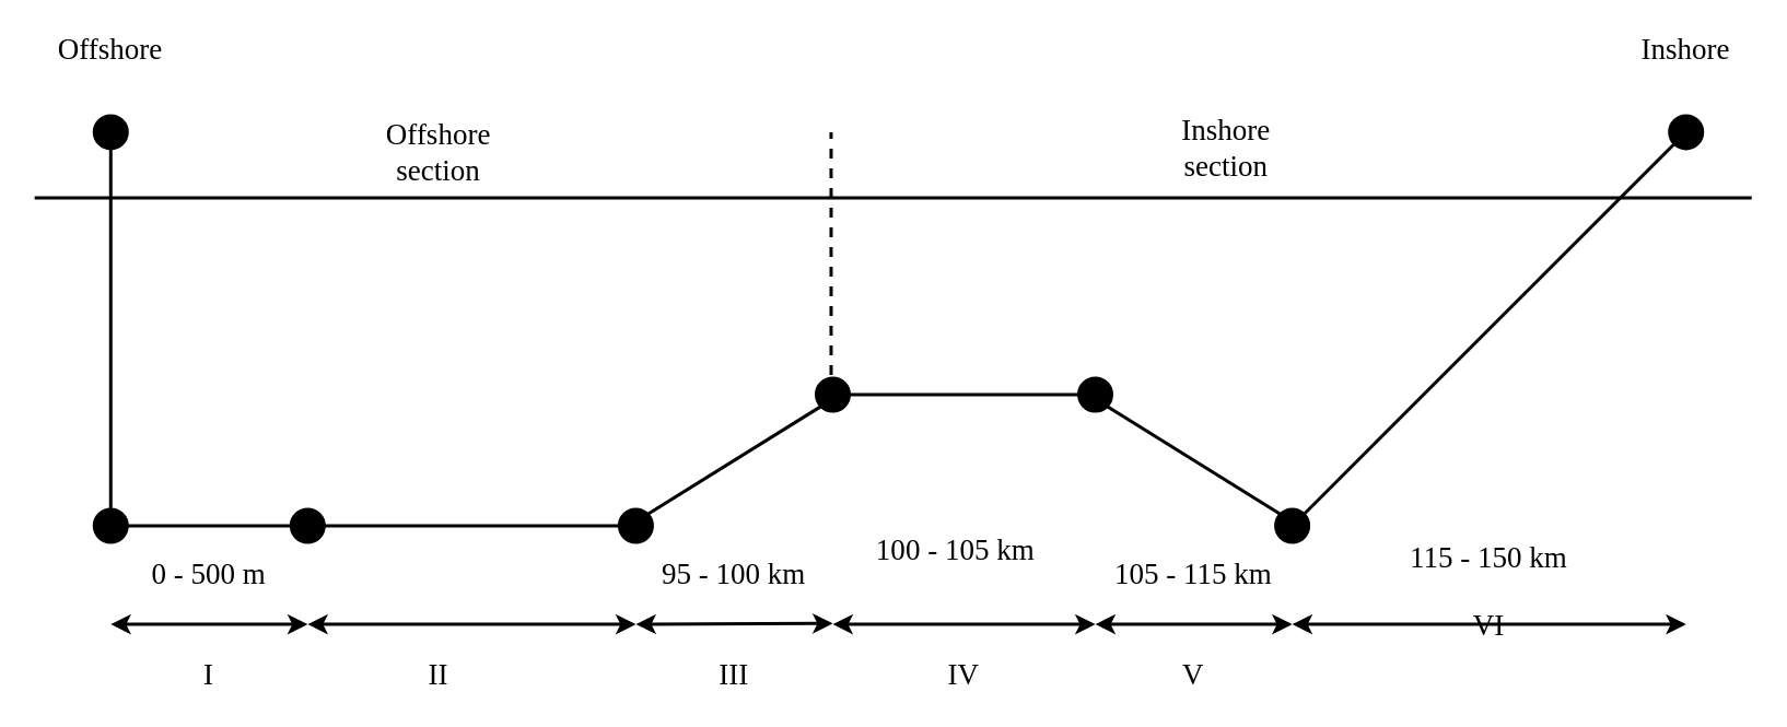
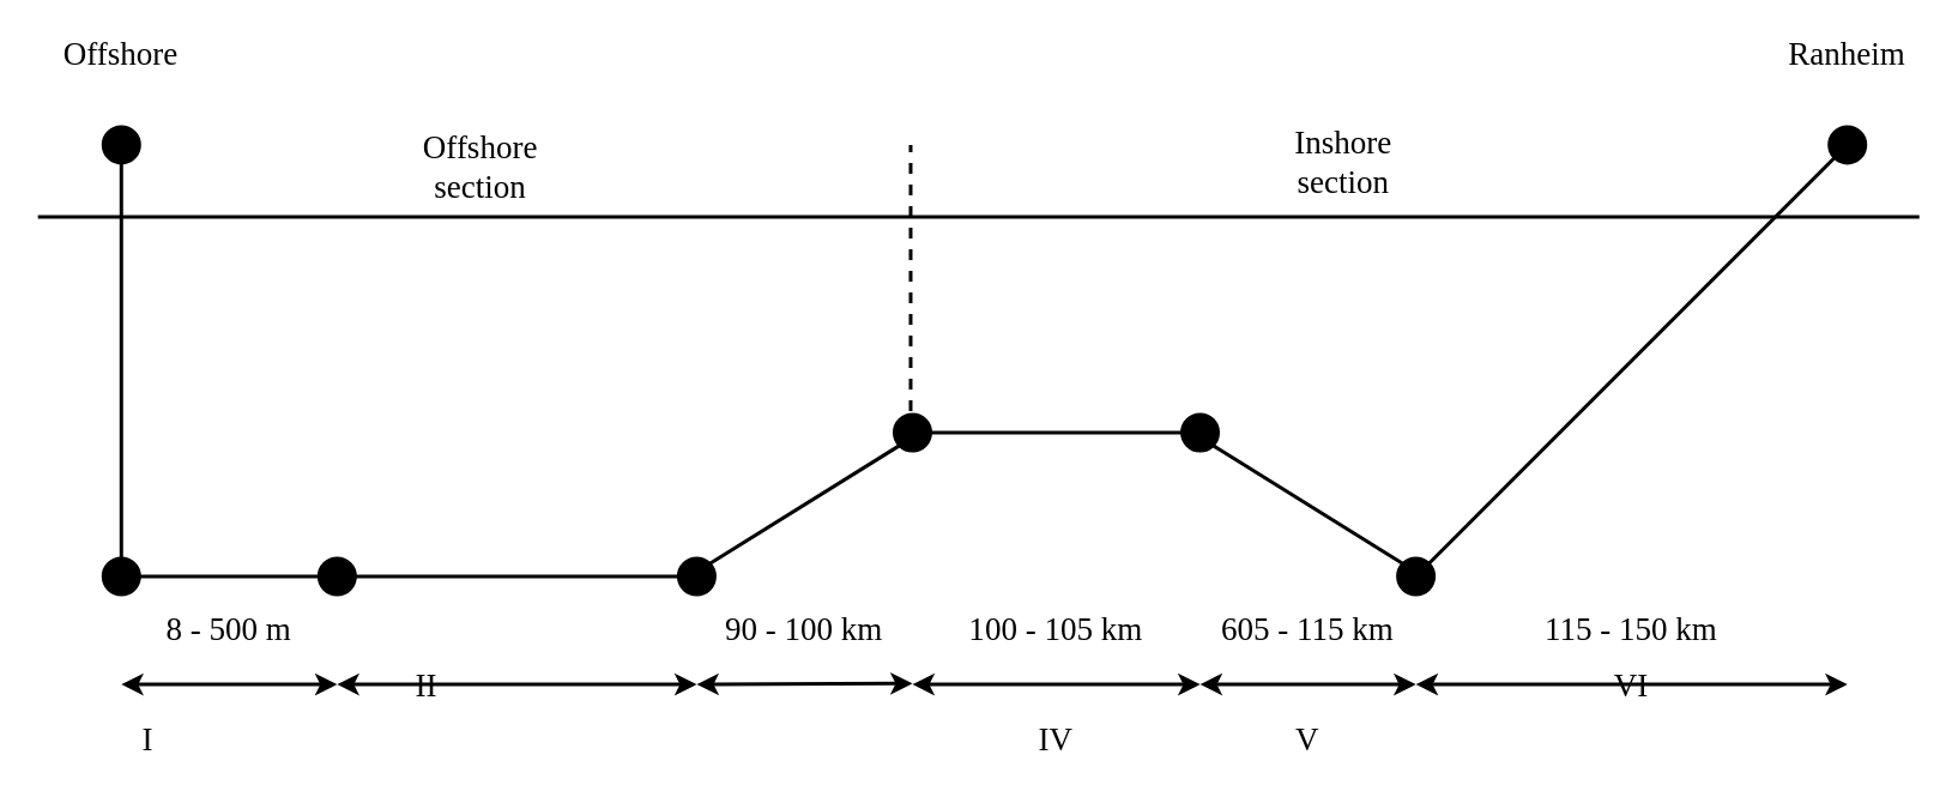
  <mxCell id="0" />
  <mxCell id="1" parent="0" />
  <mxCell id="2" style="edgeStyle=orthogonalEdgeStyle;rounded=0;orthogonalLoop=1;jettySize=auto;html=1;entryX=0;entryY=0.5;entryDx=0;entryDy=0;endArrow=none;endFill=0;strokeWidth=2;" edge="1" parent="1" source="3" target="7"><mxGeometry relative="1" as="geometry" /></mxCell>
  <mxCell id="3" value="" style="ellipse;whiteSpace=wrap;html=1;aspect=fixed;strokeWidth=2;fillColor=#000000;" vertex="1" parent="1"><mxGeometry x="57" y="310" width="20" height="20" as="geometry" /></mxCell>
  <mxCell id="4" style="edgeStyle=orthogonalEdgeStyle;rounded=0;orthogonalLoop=1;jettySize=auto;html=1;exitX=0.5;exitY=1;exitDx=0;exitDy=0;entryX=0.5;entryY=0;entryDx=0;entryDy=0;endArrow=none;endFill=0;strokeWidth=2;" edge="1" parent="1" source="5" target="3"><mxGeometry relative="1" as="geometry" /></mxCell>
  <mxCell id="5" value="" style="ellipse;whiteSpace=wrap;html=1;aspect=fixed;strokeWidth=2;fillColor=#000000;" vertex="1" parent="1"><mxGeometry x="57" y="70" width="20" height="20" as="geometry" /></mxCell>
  <mxCell id="6" style="edgeStyle=orthogonalEdgeStyle;rounded=0;orthogonalLoop=1;jettySize=auto;html=1;exitX=1;exitY=0.5;exitDx=0;exitDy=0;entryX=0;entryY=0.5;entryDx=0;entryDy=0;endArrow=none;endFill=0;strokeWidth=2;" edge="1" parent="1" source="7" target="9"><mxGeometry relative="1" as="geometry" /></mxCell>
  <mxCell id="7" value="" style="ellipse;whiteSpace=wrap;html=1;aspect=fixed;strokeWidth=2;fillColor=#000000;" vertex="1" parent="1"><mxGeometry x="177" y="310" width="20" height="20" as="geometry" /></mxCell>
  <mxCell id="8" style="rounded=0;orthogonalLoop=1;jettySize=auto;html=1;exitX=1;exitY=0;exitDx=0;exitDy=0;entryX=0;entryY=1;entryDx=0;entryDy=0;endArrow=none;endFill=0;strokeWidth=2;" edge="1" parent="1" source="9" target="37"><mxGeometry relative="1" as="geometry" /></mxCell>
  <mxCell id="9" value="" style="ellipse;whiteSpace=wrap;html=1;aspect=fixed;strokeWidth=2;fillColor=#000000;" vertex="1" parent="1"><mxGeometry x="377" y="310" width="20" height="20" as="geometry" /></mxCell>
  <mxCell id="10" style="edgeStyle=none;rounded=0;orthogonalLoop=1;jettySize=auto;html=1;exitX=1;exitY=0.5;exitDx=0;exitDy=0;entryX=0;entryY=0.5;entryDx=0;entryDy=0;endArrow=none;endFill=0;strokeWidth=2;" edge="1" parent="1" source="37" target="12"><mxGeometry relative="1" as="geometry" /></mxCell>
  <mxCell id="11" style="edgeStyle=none;rounded=0;orthogonalLoop=1;jettySize=auto;html=1;exitX=1;exitY=1;exitDx=0;exitDy=0;entryX=0;entryY=0;entryDx=0;entryDy=0;endArrow=none;endFill=0;strokeWidth=2;" edge="1" parent="1" source="12" target="14"><mxGeometry relative="1" as="geometry" /></mxCell>
  <mxCell id="12" value="" style="ellipse;whiteSpace=wrap;html=1;aspect=fixed;strokeWidth=2;fillColor=#000000;" vertex="1" parent="1"><mxGeometry x="657" y="230" width="20" height="20" as="geometry" /></mxCell>
  <mxCell id="13" style="edgeStyle=none;rounded=0;orthogonalLoop=1;jettySize=auto;html=1;exitX=1;exitY=0;exitDx=0;exitDy=0;entryX=0;entryY=1;entryDx=0;entryDy=0;endArrow=none;endFill=0;strokeWidth=2;" edge="1" parent="1" source="14" target="15"><mxGeometry relative="1" as="geometry" /></mxCell>
  <mxCell id="14" value="" style="ellipse;whiteSpace=wrap;html=1;aspect=fixed;strokeWidth=2;fillColor=#000000;" vertex="1" parent="1"><mxGeometry x="777" y="310" width="20" height="20" as="geometry" /></mxCell>
  <mxCell id="15" value="" style="ellipse;whiteSpace=wrap;html=1;aspect=fixed;strokeWidth=2;fillColor=#000000;" vertex="1" parent="1"><mxGeometry x="1017" y="70" width="20" height="20" as="geometry" /></mxCell>
- <mxCell id="16" value="I" style="text;html=1;strokeColor=none;fillColor=none;align=center;verticalAlign=middle;whiteSpace=wrap;rounded=0;fontFamily=Computer Modern;fontSize=18;" vertex="1" parent="1"><mxGeometry x="87" y="401" width="80" height="20" as="geometry" /></mxCell>
- <mxCell id="17" value="II" style="text;html=1;strokeColor=none;fillColor=none;align=center;verticalAlign=middle;whiteSpace=wrap;rounded=0;fontFamily=Computer Modern;fontSize=18;" vertex="1" parent="1"><mxGeometry x="227" y="401" width="80" height="20" as="geometry" /></mxCell>
- <mxCell id="18" value="III" style="text;html=1;strokeColor=none;fillColor=none;align=center;verticalAlign=middle;whiteSpace=wrap;rounded=0;fontFamily=Computer Modern;fontSize=18;" vertex="1" parent="1"><mxGeometry x="407" y="401" width="80" height="20" as="geometry" /></mxCell>
+ <mxCell id="16" value="I" style="text;html=1;strokeColor=none;fillColor=none;align=center;verticalAlign=middle;whiteSpace=wrap;rounded=0;fontFamily=Computer Modern;fontSize=18;" vertex="1" parent="1"><mxGeometry x="42" y="401" width="80" height="20" as="geometry" /></mxCell>
+ <mxCell id="17" value="II" style="text;html=1;strokeColor=none;fillColor=none;align=center;verticalAlign=middle;whiteSpace=wrap;rounded=0;fontFamily=Computer Modern;fontSize=18;" vertex="1" parent="1"><mxGeometry x="197" y="371" width="80" height="20" as="geometry" /></mxCell>
  <mxCell id="19" value="IV" style="text;html=1;strokeColor=none;fillColor=none;align=center;verticalAlign=middle;whiteSpace=wrap;rounded=0;fontFamily=Computer Modern;fontSize=18;" vertex="1" parent="1"><mxGeometry x="547" y="401" width="80" height="20" as="geometry" /></mxCell>
  <mxCell id="20" value="V" style="text;html=1;strokeColor=none;fillColor=none;align=center;verticalAlign=middle;whiteSpace=wrap;rounded=0;fontFamily=Computer Modern;fontSize=18;" vertex="1" parent="1"><mxGeometry x="687" y="401" width="80" height="20" as="geometry" /></mxCell>
  <mxCell id="21" value="VI" style="text;html=1;strokeColor=none;fillColor=none;align=center;verticalAlign=middle;whiteSpace=wrap;rounded=0;fontFamily=Computer Modern;fontSize=18;" vertex="1" parent="1"><mxGeometry x="867" y="371" width="80" height="20" as="geometry" /></mxCell>
  <mxCell id="22" value="Offshore" style="text;html=1;strokeColor=none;fillColor=none;align=center;verticalAlign=middle;whiteSpace=wrap;rounded=0;fontFamily=Computer Modern;fontSize=18;" vertex="1" parent="1"><mxGeometry x="27" y="20" width="80" height="20" as="geometry" /></mxCell>
- <mxCell id="23" value="Inshore" style="text;html=1;strokeColor=none;fillColor=none;align=center;verticalAlign=middle;whiteSpace=wrap;rounded=0;fontFamily=Computer Modern;fontSize=18;" vertex="1" parent="1"><mxGeometry x="987" y="20" width="80" height="20" as="geometry" /></mxCell>
+ <mxCell id="23" value="Ranheim" style="text;html=1;strokeColor=none;fillColor=none;align=center;verticalAlign=middle;whiteSpace=wrap;rounded=0;fontFamily=Computer Modern;fontSize=18;" vertex="1" parent="1"><mxGeometry x="987" y="20" width="80" height="20" as="geometry" /></mxCell>
  <mxCell id="24" value="" style="endArrow=none;dashed=1;html=1;strokeWidth=2;fontFamily=Times New Roman;fontSize=16;" edge="1" parent="1"><mxGeometry width="50" height="50" relative="1" as="geometry"><mxPoint x="506" y="240" as="sourcePoint" /><mxPoint x="506" y="80" as="targetPoint" /></mxGeometry></mxCell>
  <mxCell id="25" value="" style="endArrow=classic;startArrow=classic;html=1;strokeWidth=2;fontFamily=Times New Roman;fontSize=16;" edge="1" parent="1"><mxGeometry width="50" height="50" relative="1" as="geometry"><mxPoint x="67" y="380" as="sourcePoint" /><mxPoint x="187" y="380" as="targetPoint" /></mxGeometry></mxCell>
  <mxCell id="26" value="" style="endArrow=classic;startArrow=classic;html=1;strokeWidth=2;fontFamily=Times New Roman;fontSize=16;" edge="1" parent="1"><mxGeometry width="50" height="50" relative="1" as="geometry"><mxPoint x="187" y="380" as="sourcePoint" /><mxPoint x="387" y="380" as="targetPoint" /></mxGeometry></mxCell>
  <mxCell id="27" value="" style="endArrow=classic;startArrow=classic;html=1;strokeWidth=2;fontFamily=Times New Roman;fontSize=16;" edge="1" parent="1"><mxGeometry width="50" height="50" relative="1" as="geometry"><mxPoint x="387" y="380" as="sourcePoint" /><mxPoint x="507" y="379.5" as="targetPoint" /></mxGeometry></mxCell>
  <mxCell id="28" value="" style="endArrow=classic;startArrow=classic;html=1;strokeWidth=2;fontFamily=Times New Roman;fontSize=16;" edge="1" parent="1"><mxGeometry width="50" height="50" relative="1" as="geometry"><mxPoint x="507" y="380" as="sourcePoint" /><mxPoint x="667" y="380" as="targetPoint" /></mxGeometry></mxCell>
  <mxCell id="29" value="" style="endArrow=classic;startArrow=classic;html=1;strokeWidth=2;fontFamily=Times New Roman;fontSize=16;" edge="1" parent="1"><mxGeometry width="50" height="50" relative="1" as="geometry"><mxPoint x="667" y="380" as="sourcePoint" /><mxPoint x="787" y="380" as="targetPoint" /></mxGeometry></mxCell>
  <mxCell id="30" value="" style="endArrow=classic;startArrow=classic;html=1;strokeWidth=2;fontFamily=Times New Roman;fontSize=16;" edge="1" parent="1"><mxGeometry width="50" height="50" relative="1" as="geometry"><mxPoint x="787" y="380" as="sourcePoint" /><mxPoint x="1027" y="380" as="targetPoint" /></mxGeometry></mxCell>
  <mxCell id="31" value="Offshore section" style="text;html=1;strokeColor=none;fillColor=none;align=center;verticalAlign=middle;whiteSpace=wrap;rounded=0;fontFamily=Computer Modern;fontSize=18;" vertex="1" parent="1"><mxGeometry x="227" y="83" width="80" height="20" as="geometry" /></mxCell>
  <mxCell id="32" value="" style="endArrow=none;html=1;strokeWidth=2;fontFamily=Times New Roman;fontSize=16;" edge="1" parent="1"><mxGeometry width="50" height="50" relative="1" as="geometry"><mxPoint x="20.6" y="120" as="sourcePoint" /><mxPoint x="1067" y="120" as="targetPoint" /></mxGeometry></mxCell>
- <mxCell id="33" value="0 - 500 m" style="text;html=1;strokeColor=none;fillColor=none;align=center;verticalAlign=middle;whiteSpace=wrap;rounded=0;fontFamily=Computer Modern;fontSize=18;" vertex="1" parent="1"><mxGeometry x="87" y="340" width="80" height="20" as="geometry" /></mxCell>
- <mxCell id="34" value="95 - 100 km" style="text;html=1;strokeColor=none;fillColor=none;align=center;verticalAlign=middle;whiteSpace=wrap;rounded=0;fontFamily=Computer Modern;fontSize=18;" vertex="1" parent="1"><mxGeometry x="387" y="340" width="120" height="20" as="geometry" /></mxCell>
+ <mxCell id="33" value="8 - 500 m" style="text;html=1;strokeColor=none;fillColor=none;align=center;verticalAlign=middle;whiteSpace=wrap;rounded=0;fontFamily=Computer Modern;fontSize=18;" vertex="1" parent="1"><mxGeometry x="87" y="340" width="80" height="20" as="geometry" /></mxCell>
+ <mxCell id="34" value="90 - 100 km" style="text;html=1;strokeColor=none;fillColor=none;align=center;verticalAlign=middle;whiteSpace=wrap;rounded=0;fontFamily=Computer Modern;fontSize=18;" vertex="1" parent="1"><mxGeometry x="387" y="340" width="120" height="20" as="geometry" /></mxCell>
  <mxCell id="35" value="Inshore section" style="text;html=1;strokeColor=none;fillColor=none;align=center;verticalAlign=middle;whiteSpace=wrap;rounded=0;fontFamily=Computer Modern;fontSize=18;" vertex="1" parent="1"><mxGeometry x="707" y="80" width="80" height="20" as="geometry" /></mxCell>
- <mxCell id="36" value="100 - 105 km" style="text;html=1;strokeColor=none;fillColor=none;align=center;verticalAlign=middle;whiteSpace=wrap;rounded=0;fontFamily=Computer Modern;fontSize=18;" vertex="1" parent="1"><mxGeometry x="522" y="325" width="120" height="20" as="geometry" /></mxCell>
+ <mxCell id="36" value="100 - 105 km" style="text;html=1;strokeColor=none;fillColor=none;align=center;verticalAlign=middle;whiteSpace=wrap;rounded=0;fontFamily=Computer Modern;fontSize=18;" vertex="1" parent="1"><mxGeometry x="527" y="340" width="120" height="20" as="geometry" /></mxCell>
  <mxCell id="37" value="" style="ellipse;whiteSpace=wrap;html=1;aspect=fixed;strokeWidth=2;fillColor=#000000;" vertex="1" parent="1"><mxGeometry x="497" y="230" width="20" height="20" as="geometry" /></mxCell>
- <mxCell id="38" value="105 - 115 km" style="text;html=1;strokeColor=none;fillColor=none;align=center;verticalAlign=middle;whiteSpace=wrap;rounded=0;fontFamily=Computer Modern;fontSize=18;" vertex="1" parent="1"><mxGeometry x="667" y="340" width="120" height="20" as="geometry" /></mxCell>
- <mxCell id="39" value="115 - 150 km" style="text;html=1;strokeColor=none;fillColor=none;align=center;verticalAlign=middle;whiteSpace=wrap;rounded=0;fontFamily=Computer Modern;fontSize=18;" vertex="1" parent="1"><mxGeometry x="847" y="330" width="120" height="20" as="geometry" /></mxCell>
+ <mxCell id="38" value="605 - 115 km" style="text;html=1;strokeColor=none;fillColor=none;align=center;verticalAlign=middle;whiteSpace=wrap;rounded=0;fontFamily=Computer Modern;fontSize=18;" vertex="1" parent="1"><mxGeometry x="667" y="340" width="120" height="20" as="geometry" /></mxCell>
+ <mxCell id="39" value="115 - 150 km" style="text;html=1;strokeColor=none;fillColor=none;align=center;verticalAlign=middle;whiteSpace=wrap;rounded=0;fontFamily=Computer Modern;fontSize=18;" vertex="1" parent="1"><mxGeometry x="847" y="340" width="120" height="20" as="geometry" /></mxCell>
